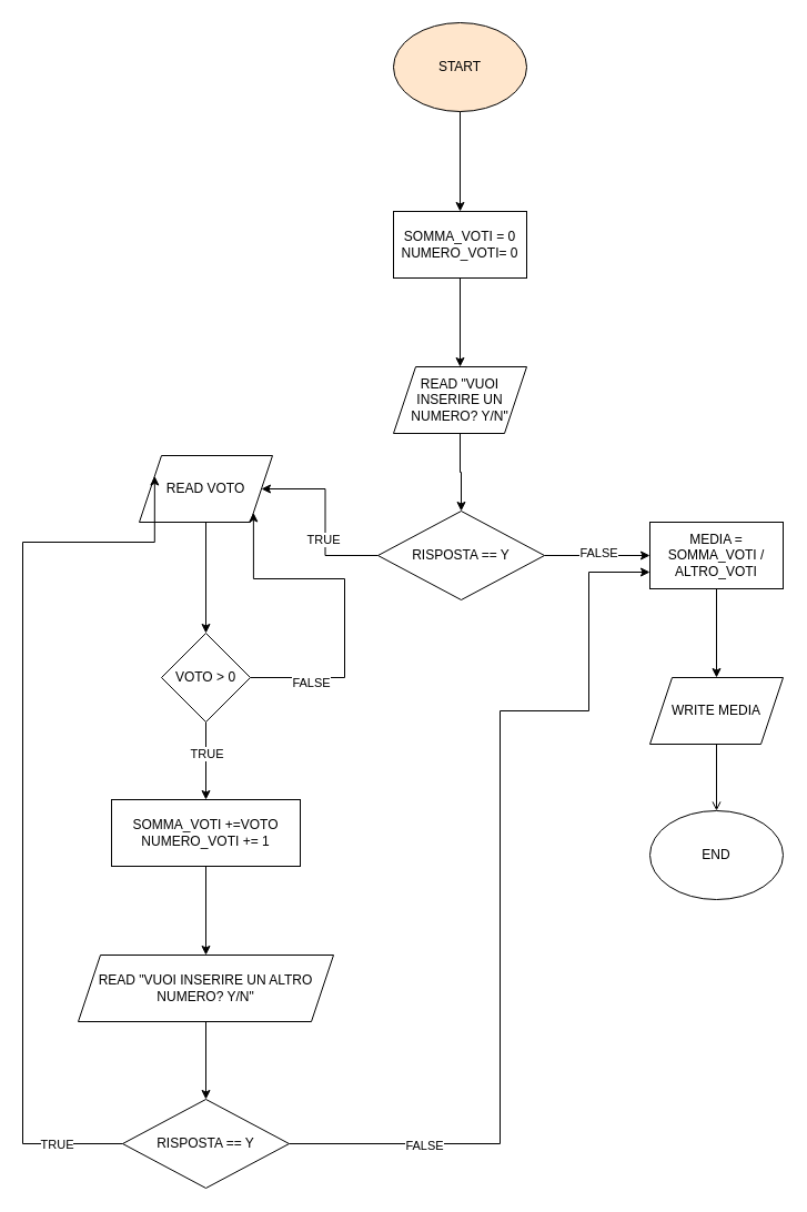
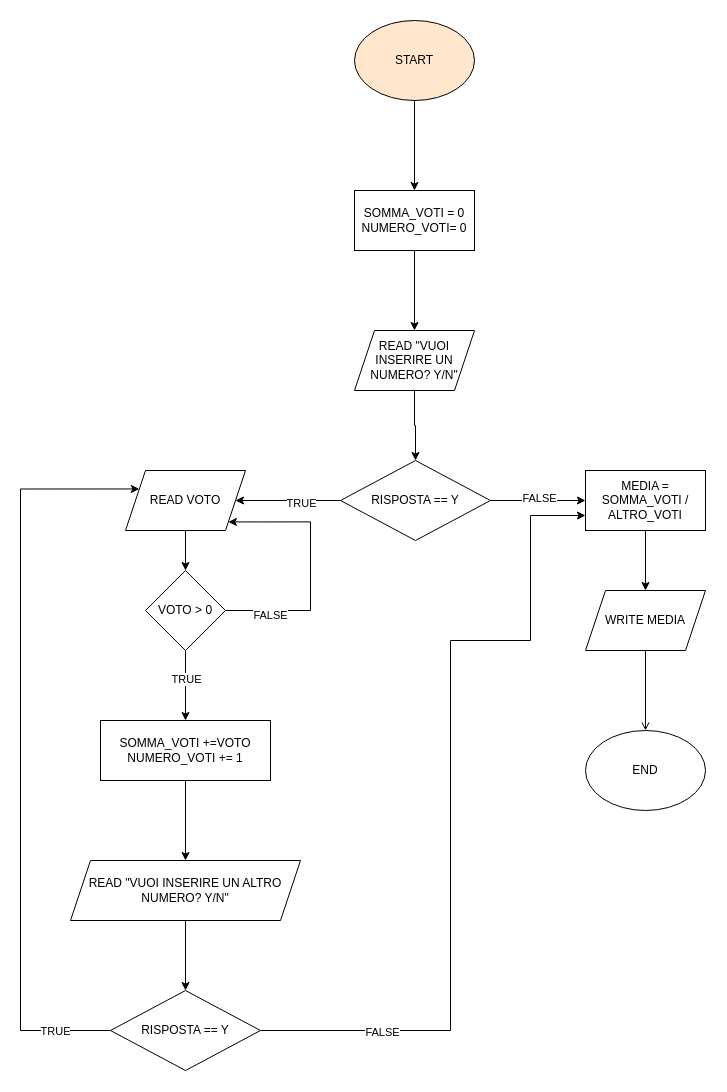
  <mxCell id="0" />
  <mxCell id="1" parent="0" />
  <mxCell id="2" value="" style="edgeStyle=orthogonalEdgeStyle;rounded=0;orthogonalLoop=1;jettySize=auto;html=1;" edge="1" parent="1" source="3" target="5"><mxGeometry relative="1" as="geometry" /></mxCell>
  <mxCell id="3" value="START" style="ellipse;whiteSpace=wrap;html=1;fillColor=#ffe6cc;" vertex="1" parent="1"><mxGeometry x="354" y="20" width="120" height="80" as="geometry" /></mxCell>
  <mxCell id="4" value="" style="edgeStyle=orthogonalEdgeStyle;rounded=0;orthogonalLoop=1;jettySize=auto;html=1;" edge="1" parent="1" source="5" target="7"><mxGeometry relative="1" as="geometry" /></mxCell>
  <mxCell id="5" value="SOMMA_VOTI = 0&lt;div&gt;NUMERO_VOTI= 0&lt;/div&gt;" style="whiteSpace=wrap;html=1;" vertex="1" parent="1"><mxGeometry x="354" y="190" width="120" height="60" as="geometry" /></mxCell>
  <mxCell id="6" value="" style="edgeStyle=orthogonalEdgeStyle;rounded=0;orthogonalLoop=1;jettySize=auto;html=1;" edge="1" parent="1" source="7" target="12"><mxGeometry relative="1" as="geometry" /></mxCell>
  <mxCell id="7" value="READ &quot;VUOI INSERIRE UN NUMERO? Y/N&quot;" style="shape=parallelogram;perimeter=parallelogramPerimeter;whiteSpace=wrap;html=1;fixedSize=1;" vertex="1" parent="1"><mxGeometry x="354" y="330" width="120" height="60" as="geometry" /></mxCell>
  <mxCell id="8" value="" style="edgeStyle=orthogonalEdgeStyle;rounded=0;orthogonalLoop=1;jettySize=auto;html=1;" edge="1" parent="1" source="12" target="14"><mxGeometry relative="1" as="geometry" /></mxCell>
  <mxCell id="9" value="FALSE" style="edgeLabel;html=1;align=center;verticalAlign=middle;resizable=0;points=[];" vertex="1" connectable="0" parent="8"><mxGeometry x="0.018" y="3" relative="1" as="geometry"><mxPoint as="offset" /></mxGeometry></mxCell>
  <mxCell id="10" value="" style="edgeStyle=orthogonalEdgeStyle;rounded=0;orthogonalLoop=1;jettySize=auto;html=1;" edge="1" parent="1" source="12" target="18"><mxGeometry relative="1" as="geometry" /></mxCell>
  <mxCell id="11" value="TRUE" style="edgeLabel;html=1;align=center;verticalAlign=middle;resizable=0;points=[];" vertex="1" connectable="0" parent="10"><mxGeometry x="-0.247" y="2" relative="1" as="geometry"><mxPoint as="offset" /></mxGeometry></mxCell>
  <mxCell id="12" value="RISPOSTA == Y" style="rhombus;whiteSpace=wrap;html=1;" vertex="1" parent="1"><mxGeometry x="340" y="460" width="150" height="80" as="geometry" /></mxCell>
  <mxCell id="13" value="" style="edgeStyle=orthogonalEdgeStyle;rounded=0;orthogonalLoop=1;jettySize=auto;html=1;" edge="1" parent="1" source="14" target="16"><mxGeometry relative="1" as="geometry" /></mxCell>
  <mxCell id="14" value="MEDIA = SOMMA_VOTI / ALTRO_VOTI" style="whiteSpace=wrap;html=1;" vertex="1" parent="1"><mxGeometry x="585" y="470" width="120" height="60" as="geometry" /></mxCell>
  <mxCell id="15" style="edgeStyle=orthogonalEdgeStyle;rounded=0;orthogonalLoop=1;jettySize=auto;html=1;exitX=0.5;exitY=1;exitDx=0;exitDy=0;entryX=0.5;entryY=0;entryDx=0;entryDy=0;endArrow=open;" edge="1" parent="1" source="16" target="28"><mxGeometry relative="1" as="geometry" /></mxCell>
- <mxCell id="16" value="WRITE MEDIA" style="shape=parallelogram;perimeter=parallelogramPerimeter;whiteSpace=wrap;html=1;fixedSize=1;" vertex="1" parent="1"><mxGeometry x="585" y="610" width="120" height="60" as="geometry" /></mxCell>
+ <mxCell id="16" value="WRITE MEDIA" style="shape=parallelogram;perimeter=parallelogramPerimeter;whiteSpace=wrap;html=1;fixedSize=1;" vertex="1" parent="1"><mxGeometry x="585" y="590" width="120" height="60" as="geometry" /></mxCell>
  <mxCell id="17" value="" style="edgeStyle=orthogonalEdgeStyle;rounded=0;orthogonalLoop=1;jettySize=auto;html=1;" edge="1" parent="1" source="18" target="33"><mxGeometry relative="1" as="geometry" /></mxCell>
- <mxCell id="18" value="READ VOTO" style="shape=parallelogram;perimeter=parallelogramPerimeter;whiteSpace=wrap;html=1;fixedSize=1;" vertex="1" parent="1"><mxGeometry x="125" y="410" width="120" height="60" as="geometry" /></mxCell>
+ <mxCell id="18" value="READ VOTO" style="shape=parallelogram;perimeter=parallelogramPerimeter;whiteSpace=wrap;html=1;fixedSize=1;" vertex="1" parent="1"><mxGeometry x="125" y="470" width="120" height="60" as="geometry" /></mxCell>
  <mxCell id="19" value="" style="edgeStyle=orthogonalEdgeStyle;rounded=0;orthogonalLoop=1;jettySize=auto;html=1;" edge="1" parent="1" source="20" target="22"><mxGeometry relative="1" as="geometry" /></mxCell>
  <mxCell id="20" value="SOMMA_VOTI +=VOTO&lt;div&gt;NUMERO_VOTI += 1&lt;/div&gt;" style="whiteSpace=wrap;html=1;" vertex="1" parent="1"><mxGeometry x="100" y="720" width="170" height="60" as="geometry" /></mxCell>
  <mxCell id="21" value="" style="edgeStyle=orthogonalEdgeStyle;rounded=0;orthogonalLoop=1;jettySize=auto;html=1;" edge="1" parent="1" source="22" target="27"><mxGeometry relative="1" as="geometry" /></mxCell>
  <mxCell id="22" value="READ &quot;VUOI INSERIRE UN ALTRO NUMERO? Y/N&quot;" style="shape=parallelogram;perimeter=parallelogramPerimeter;whiteSpace=wrap;html=1;fixedSize=1;" vertex="1" parent="1"><mxGeometry x="70" y="860" width="230" height="60" as="geometry" /></mxCell>
  <mxCell id="23" style="edgeStyle=orthogonalEdgeStyle;rounded=0;orthogonalLoop=1;jettySize=auto;html=1;exitX=1;exitY=0.5;exitDx=0;exitDy=0;entryX=0;entryY=0.75;entryDx=0;entryDy=0;" edge="1" parent="1" source="27" target="14"><mxGeometry relative="1" as="geometry"><Array as="points"><mxPoint x="450" y="1030" /><mxPoint x="450" y="640" /><mxPoint x="530" y="640" /><mxPoint x="530" y="515" /></Array></mxGeometry></mxCell>
  <mxCell id="24" value="FALSE" style="edgeLabel;html=1;align=center;verticalAlign=middle;resizable=0;points=[];" vertex="1" connectable="0" parent="23"><mxGeometry x="-0.711" y="-1" relative="1" as="geometry"><mxPoint as="offset" /></mxGeometry></mxCell>
  <mxCell id="25" style="edgeStyle=orthogonalEdgeStyle;rounded=0;orthogonalLoop=1;jettySize=auto;html=1;entryX=0;entryY=0.25;entryDx=0;entryDy=0;" edge="1" parent="1" source="27" target="18"><mxGeometry relative="1" as="geometry"><Array as="points"><mxPoint x="20" y="1030" /><mxPoint x="20" y="488" /></Array></mxGeometry></mxCell>
  <mxCell id="26" value="TRUE" style="edgeLabel;html=1;align=center;verticalAlign=middle;resizable=0;points=[];" vertex="1" connectable="0" parent="25"><mxGeometry x="-0.852" relative="1" as="geometry"><mxPoint as="offset" /></mxGeometry></mxCell>
  <mxCell id="27" value="RISPOSTA == Y" style="rhombus;whiteSpace=wrap;html=1;" vertex="1" parent="1"><mxGeometry x="110" y="990" width="150" height="80" as="geometry" /></mxCell>
  <mxCell id="28" value="END" style="ellipse;whiteSpace=wrap;html=1;" vertex="1" parent="1"><mxGeometry x="585" y="730" width="120" height="80" as="geometry" /></mxCell>
  <mxCell id="29" style="edgeStyle=orthogonalEdgeStyle;rounded=0;orthogonalLoop=1;jettySize=auto;html=1;exitX=0.5;exitY=1;exitDx=0;exitDy=0;entryX=0.5;entryY=0;entryDx=0;entryDy=0;" edge="1" parent="1" source="33" target="20"><mxGeometry relative="1" as="geometry" /></mxCell>
  <mxCell id="30" value="TRUE" style="edgeLabel;html=1;align=center;verticalAlign=middle;resizable=0;points=[];" vertex="1" connectable="0" parent="29"><mxGeometry x="-0.196" relative="1" as="geometry"><mxPoint as="offset" /></mxGeometry></mxCell>
  <mxCell id="31" style="edgeStyle=orthogonalEdgeStyle;rounded=0;orthogonalLoop=1;jettySize=auto;html=1;exitX=1;exitY=0.5;exitDx=0;exitDy=0;entryX=1;entryY=1;entryDx=0;entryDy=0;" edge="1" parent="1" source="33" target="18"><mxGeometry relative="1" as="geometry"><Array as="points"><mxPoint x="310" y="610" /><mxPoint x="310" y="521" /></Array></mxGeometry></mxCell>
  <mxCell id="32" value="FALSE" style="edgeLabel;html=1;align=center;verticalAlign=middle;resizable=0;points=[];" vertex="1" connectable="0" parent="31"><mxGeometry x="-0.657" y="-4" relative="1" as="geometry"><mxPoint as="offset" /></mxGeometry></mxCell>
  <mxCell id="33" value="VOTO &amp;gt; 0" style="rhombus;whiteSpace=wrap;html=1;" vertex="1" parent="1"><mxGeometry x="145" y="570" width="80" height="80" as="geometry" /></mxCell>
